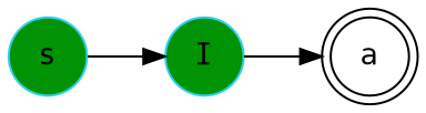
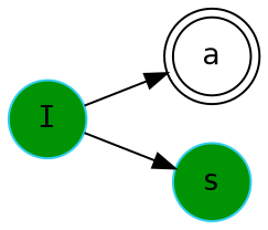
  digraph {
    fontname="DejaVu Sans Mono"
    rankdir=LR
    node [fontname="DejaVu Sans Mono" shape=circle color="#31CEF0" fillcolor="#00933" style=filled]
    edge [fontname="DejaVu Sans Mono"]
    a [shape=doublecircle color="" fillcolor="" style=""]
    I
    s
    I -> a
-   s -> I
+   I -> s
  }
